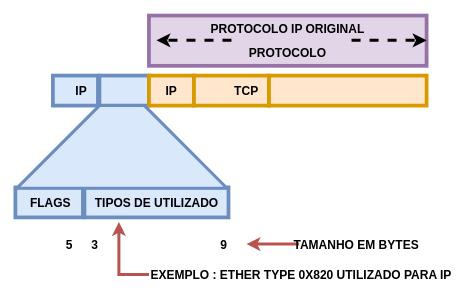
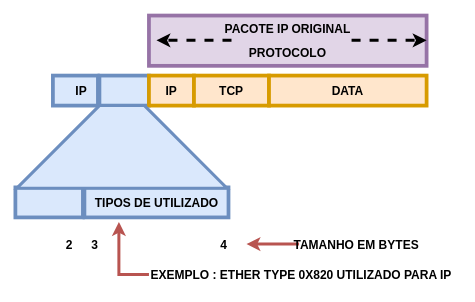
  <mxCell id="0" />
  <mxCell id="1" parent="0" />
  <mxCell id="2" value="" style="rounded=0;whiteSpace=wrap;html=1;strokeWidth=5;fillColor=#dae8fc;strokeColor=#6c8ebf;" vertex="1" parent="1"><mxGeometry x="112" y="249" width="192" height="40" as="geometry" /></mxCell>
  <mxCell id="3" value="" style="rounded=0;whiteSpace=wrap;html=1;strokeWidth=5;fillColor=#dae8fc;strokeColor=#6c8ebf;" vertex="1" parent="1"><mxGeometry x="70" y="100" width="60" height="40" as="geometry" /></mxCell>
  <mxCell id="4" value="" style="rounded=0;whiteSpace=wrap;html=1;strokeWidth=5;fillColor=#dae8fc;strokeColor=#6c8ebf;" vertex="1" parent="1"><mxGeometry x="132" y="100" width="66" height="40" as="geometry" /></mxCell>
  <mxCell id="5" value="IP" style="text;html=1;strokeColor=none;fillColor=none;align=center;verticalAlign=middle;whiteSpace=wrap;rounded=0;fontSize=16;fontStyle=1" vertex="1" parent="1"><mxGeometry x="88" y="105" width="40" height="30" as="geometry" /></mxCell>
  <mxCell id="6" value="" style="rounded=0;whiteSpace=wrap;html=1;strokeWidth=5;fillColor=#ffe6cc;strokeColor=#d79b00;" vertex="1" parent="1"><mxGeometry x="198" y="100" width="60" height="40" as="geometry" /></mxCell>
  <mxCell id="7" value="IP" style="text;html=1;strokeColor=none;fillColor=none;align=center;verticalAlign=middle;whiteSpace=wrap;rounded=0;fontSize=16;fontStyle=1" vertex="1" parent="1"><mxGeometry x="208" y="105" width="40" height="30" as="geometry" /></mxCell>
  <mxCell id="8" value="" style="rounded=0;whiteSpace=wrap;html=1;strokeWidth=5;fillColor=#ffe6cc;strokeColor=#d79b00;" vertex="1" parent="1"><mxGeometry x="258" y="100" width="100" height="40" as="geometry" /></mxCell>
- <mxCell id="9" value="TCP" style="text;html=1;strokeColor=none;fillColor=none;align=center;verticalAlign=middle;whiteSpace=wrap;rounded=0;fontSize=16;fontStyle=1" vertex="1" parent="1"><mxGeometry x="308" y="105" width="40" height="30" as="geometry" /></mxCell>
+ <mxCell id="9" value="TCP" style="text;html=1;strokeColor=none;fillColor=none;align=center;verticalAlign=middle;whiteSpace=wrap;rounded=0;fontSize=16;fontStyle=1" vertex="1" parent="1"><mxGeometry x="288" y="105" width="40" height="30" as="geometry" /></mxCell>
  <mxCell id="10" value="" style="rounded=0;whiteSpace=wrap;html=1;strokeWidth=5;fillColor=#ffe6cc;strokeColor=#d79b00;" vertex="1" parent="1"><mxGeometry x="358" y="100" width="210" height="40" as="geometry" /></mxCell>
+ <mxCell id="11" value="DATA" style="text;html=1;strokeColor=none;fillColor=none;align=center;verticalAlign=middle;whiteSpace=wrap;rounded=0;fontSize=16;fontStyle=1" vertex="1" parent="1"><mxGeometry x="443" y="105" width="40" height="30" as="geometry" /></mxCell>
  <mxCell id="12" value="" style="rounded=0;whiteSpace=wrap;html=1;strokeWidth=5;fillColor=#e1d5e7;strokeColor=#9673a6;" vertex="1" parent="1"><mxGeometry x="198" y="20" width="370" height="67" as="geometry" /></mxCell>
- <mxCell id="13" value="PROTOCOLO IP ORIGINAL" style="text;html=1;strokeColor=none;fillColor=none;align=center;verticalAlign=middle;whiteSpace=wrap;rounded=0;fontSize=16;fontStyle=1" vertex="1" parent="1"><mxGeometry x="278" y="28" width="210" height="20" as="geometry" /></mxCell>
+ <mxCell id="13" value="PACOTE IP ORIGINAL" style="text;html=1;strokeColor=none;fillColor=none;align=center;verticalAlign=middle;whiteSpace=wrap;rounded=0;fontSize=16;fontStyle=1" vertex="1" parent="1"><mxGeometry x="278" y="28" width="210" height="20" as="geometry" /></mxCell>
  <mxCell id="14" value="PROTOCOLO" style="text;html=1;strokeColor=none;fillColor=none;align=center;verticalAlign=middle;whiteSpace=wrap;rounded=0;fontSize=16;fontStyle=1" vertex="1" parent="1"><mxGeometry x="278" y="60" width="210" height="20" as="geometry" /></mxCell>
  <mxCell id="15" value="" style="endArrow=classic;html=1;rounded=0;strokeWidth=4;dashed=1;" edge="1" parent="1"><mxGeometry width="50" height="50" relative="1" as="geometry"><mxPoint x="308" y="53" as="sourcePoint" /><mxPoint x="208" y="53" as="targetPoint" /></mxGeometry></mxCell>
  <mxCell id="16" value="" style="endArrow=classic;html=1;rounded=0;strokeWidth=4;dashed=1;" edge="1" parent="1"><mxGeometry width="50" height="50" relative="1" as="geometry"><mxPoint x="468" y="53" as="sourcePoint" /><mxPoint x="568" y="53" as="targetPoint" /></mxGeometry></mxCell>
  <mxCell id="17" value="" style="rounded=0;whiteSpace=wrap;html=1;strokeWidth=5;fillColor=#dae8fc;strokeColor=#6c8ebf;" vertex="1" parent="1"><mxGeometry x="20" y="249" width="90" height="40" as="geometry" /></mxCell>
  <mxCell id="18" value="TIPOS DE UTILIZADO" style="text;html=1;strokeColor=none;fillColor=none;align=center;verticalAlign=middle;whiteSpace=wrap;rounded=0;fontSize=16;fontStyle=1" vertex="1" parent="1"><mxGeometry x="116" y="254" width="185" height="30" as="geometry" /></mxCell>
- <mxCell id="19" value="FLAGS" style="text;html=1;strokeColor=none;fillColor=none;align=center;verticalAlign=middle;whiteSpace=wrap;rounded=0;fontSize=16;fontStyle=1" vertex="1" parent="1"><mxGeometry x="47" y="254" width="40" height="30" as="geometry" /></mxCell>
  <mxCell id="20" value="" style="shape=trapezoid;perimeter=trapezoidPerimeter;whiteSpace=wrap;html=1;fixedSize=1;size=110;fillColor=#dae8fc;strokeColor=#6c8ebf;strokeWidth=4;" vertex="1" parent="1"><mxGeometry x="22" y="140" width="280" height="110" as="geometry" /></mxCell>
- <mxCell id="21" value="5" style="text;html=1;strokeColor=none;fillColor=none;align=center;verticalAlign=middle;whiteSpace=wrap;rounded=0;fontSize=16;fontStyle=1" vertex="1" parent="1"><mxGeometry x="72" y="310" width="40" height="30" as="geometry" /></mxCell>
+ <mxCell id="21" value="2" style="text;html=1;strokeColor=none;fillColor=none;align=center;verticalAlign=middle;whiteSpace=wrap;rounded=0;fontSize=16;fontStyle=1" vertex="1" parent="1"><mxGeometry x="72" y="310" width="40" height="30" as="geometry" /></mxCell>
  <mxCell id="22" value="3" style="text;html=1;strokeColor=none;fillColor=none;align=center;verticalAlign=middle;whiteSpace=wrap;rounded=0;fontSize=16;fontStyle=1" vertex="1" parent="1"><mxGeometry x="105.5" y="310" width="40" height="30" as="geometry" /></mxCell>
- <mxCell id="23" value="9" style="text;html=1;strokeColor=none;fillColor=none;align=center;verticalAlign=middle;whiteSpace=wrap;rounded=0;fontSize=16;fontStyle=1" vertex="1" parent="1"><mxGeometry x="278" y="310" width="40" height="30" as="geometry" /></mxCell>
+ <mxCell id="23" value="4" style="text;html=1;strokeColor=none;fillColor=none;align=center;verticalAlign=middle;whiteSpace=wrap;rounded=0;fontSize=16;fontStyle=1" vertex="1" parent="1"><mxGeometry x="278" y="310" width="40" height="30" as="geometry" /></mxCell>
  <mxCell id="24" value="" style="endArrow=classic;html=1;rounded=0;strokeWidth=4;fillColor=#f8cecc;strokeColor=#b85450;" edge="1" parent="1"><mxGeometry width="50" height="50" relative="1" as="geometry"><mxPoint x="398" y="324.5" as="sourcePoint" /><mxPoint x="328" y="324.5" as="targetPoint" /></mxGeometry></mxCell>
  <mxCell id="25" value="TAMANHO EM BYTES" style="text;html=1;strokeColor=none;fillColor=none;align=center;verticalAlign=middle;whiteSpace=wrap;rounded=0;fontSize=16;fontStyle=1" vertex="1" parent="1"><mxGeometry x="382" y="310" width="185" height="30" as="geometry" /></mxCell>
  <mxCell id="26" value="EXEMPLO : ETHER TYPE 0X820 UTILIZADO PARA IP" style="text;html=1;strokeColor=none;fillColor=none;align=center;verticalAlign=middle;whiteSpace=wrap;rounded=0;fontSize=16;fontStyle=1" vertex="1" parent="1"><mxGeometry x="190.5" y="350" width="420" height="30" as="geometry" /></mxCell>
  <mxCell id="27" value="" style="endArrow=classic;html=1;rounded=0;exitX=0.018;exitY=1;exitDx=0;exitDy=0;exitPerimeter=0;fillColor=#f8cecc;strokeColor=#b85450;strokeWidth=4;" edge="1" parent="1"><mxGeometry width="50" height="50" relative="1" as="geometry"><mxPoint x="198" y="365" as="sourcePoint" /><mxPoint x="157.94" y="295" as="targetPoint" /><Array as="points"><mxPoint x="157.94" y="365" /></Array></mxGeometry></mxCell>
